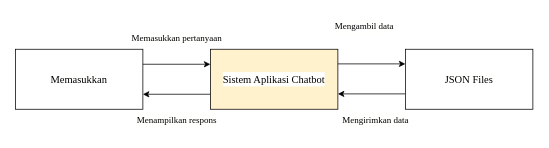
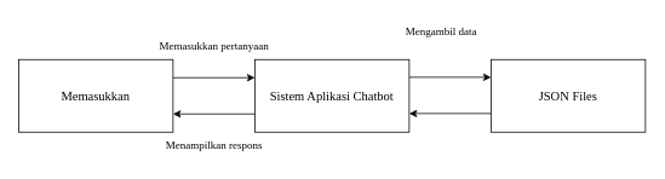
  <mxCell id="0" />
  <mxCell id="1" parent="0" />
  <mxCell id="2" value="&lt;div style=&quot;background-color: rgb(255, 255, 254); font-size: 14px; line-height: 19px; white-space: pre;&quot;&gt;&lt;font face=&quot;Times New Roman&quot; style=&quot;color: rgb(0, 0, 0);&quot;&gt;Memasukkan&lt;/font&gt;&lt;/div&gt;" style="rounded=0;whiteSpace=wrap;html=1;fontFamily=Times New Roman;" vertex="1" parent="1"><mxGeometry x="20" y="65" width="170" height="80" as="geometry" /></mxCell>
  <mxCell id="3" value="" style="endArrow=classic;html=1;rounded=0;" edge="1" parent="1"><mxGeometry width="50" height="50" relative="1" as="geometry"><mxPoint x="190" y="85" as="sourcePoint" /><mxPoint x="280" y="85" as="targetPoint" /></mxGeometry></mxCell>
  <mxCell id="4" value="" style="endArrow=classic;html=1;rounded=0;" edge="1" parent="1"><mxGeometry width="50" height="50" relative="1" as="geometry"><mxPoint x="280" y="125" as="sourcePoint" /><mxPoint x="190" y="125" as="targetPoint" /></mxGeometry></mxCell>
- <mxCell id="5" value="&lt;div style=&quot;background-color: rgb(255, 255, 254); font-size: 14px; line-height: 19px; white-space: pre;&quot;&gt;&lt;span&gt;&lt;font style=&quot;color: rgb(0, 0, 0);&quot; face=&quot;Times New Roman&quot;&gt;Sistem Aplikasi Chatbot&lt;/font&gt;&lt;/span&gt;&lt;/div&gt;" style="rounded=0;whiteSpace=wrap;html=1;direction=west;fillColor=#fff2cc;" vertex="1" parent="1"><mxGeometry x="280" y="65" width="170" height="80" as="geometry" /></mxCell>
+ <mxCell id="5" value="&lt;div style=&quot;background-color: rgb(255, 255, 254); font-size: 14px; line-height: 19px; white-space: pre;&quot;&gt;&lt;span&gt;&lt;font style=&quot;color: rgb(0, 0, 0);&quot; face=&quot;Times New Roman&quot;&gt;Sistem Aplikasi Chatbot&lt;/font&gt;&lt;/span&gt;&lt;/div&gt;" style="rounded=0;whiteSpace=wrap;html=1;direction=west;" vertex="1" parent="1"><mxGeometry x="280" y="65" width="170" height="80" as="geometry" /></mxCell>
  <mxCell id="6" value="" style="endArrow=classic;html=1;rounded=0;" edge="1" parent="1"><mxGeometry width="50" height="50" relative="1" as="geometry"><mxPoint x="450" y="84.5" as="sourcePoint" /><mxPoint x="540" y="84.5" as="targetPoint" /></mxGeometry></mxCell>
  <mxCell id="7" value="" style="endArrow=classic;html=1;rounded=0;" edge="1" parent="1"><mxGeometry width="50" height="50" relative="1" as="geometry"><mxPoint x="540" y="124.5" as="sourcePoint" /><mxPoint x="450" y="124.5" as="targetPoint" /></mxGeometry></mxCell>
  <mxCell id="8" value="&lt;div style=&quot;background-color: rgb(255, 255, 254); font-size: 14px; line-height: 19px; white-space: pre;&quot;&gt;&lt;span&gt;&lt;font style=&quot;color: rgb(0, 0, 0);&quot; face=&quot;Times New Roman&quot;&gt;JSON Files&lt;/font&gt;&lt;/span&gt;&lt;/div&gt;" style="rounded=0;whiteSpace=wrap;html=1;" vertex="1" parent="1"><mxGeometry x="540" y="65" width="170" height="80" as="geometry" /></mxCell>
  <mxCell id="9" value="&lt;div style=&quot;background-color: rgb(255, 255, 254); line-height: 19px; white-space-collapse: preserve;&quot;&gt;&lt;span&gt;&lt;font face=&quot;Times New Roman&quot; style=&quot;color: rgb(0, 0, 0);&quot;&gt;Memasukkan pertanyaan&lt;/font&gt;&lt;/span&gt;&lt;/div&gt;" style="text;html=1;align=center;verticalAlign=middle;resizable=0;points=[];autosize=1;strokeColor=none;fillColor=none;" vertex="1" parent="1"><mxGeometry x="165" y="35" width="140" height="30" as="geometry" /></mxCell>
  <mxCell id="10" value="&lt;div style=&quot;background-color: rgb(255, 255, 254); line-height: 19px; white-space-collapse: preserve;&quot;&gt;&lt;span&gt;&lt;font face=&quot;Times New Roman&quot; style=&quot;color: rgb(0, 0, 0);&quot;&gt;Menampilkan respons&lt;/font&gt;&lt;/span&gt;&lt;/div&gt;" style="text;html=1;align=center;verticalAlign=middle;resizable=0;points=[];autosize=1;strokeColor=none;fillColor=none;" vertex="1" parent="1"><mxGeometry x="170" y="145" width="130" height="30" as="geometry" /></mxCell>
  <mxCell id="11" value="&lt;div style=&quot;background-color: rgb(255, 255, 254); line-height: 19px; white-space-collapse: preserve;&quot;&gt;&lt;span&gt;&lt;font style=&quot;color: rgb(0, 0, 0);&quot; face=&quot;Times New Roman&quot;&gt;Mengambil data&lt;/font&gt;&lt;/span&gt;&lt;/div&gt;" style="text;html=1;align=center;verticalAlign=middle;resizable=0;points=[];autosize=1;strokeColor=none;fillColor=none;" vertex="1" parent="1"><mxGeometry x="435" y="20" width="100" height="30" as="geometry" /></mxCell>
- <mxCell id="12" value="&lt;div style=&quot;background-color: rgb(255, 255, 254); line-height: 19px; white-space-collapse: preserve;&quot;&gt;&lt;span&gt;&lt;font face=&quot;Times New Roman&quot; style=&quot;color: rgb(0, 0, 0);&quot;&gt;Mengirimkan data&lt;/font&gt;&lt;/span&gt;&lt;/div&gt;" style="text;html=1;align=center;verticalAlign=middle;resizable=0;points=[];autosize=1;strokeColor=none;fillColor=none;" vertex="1" parent="1"><mxGeometry x="445" y="145" width="110" height="30" as="geometry" /></mxCell>
